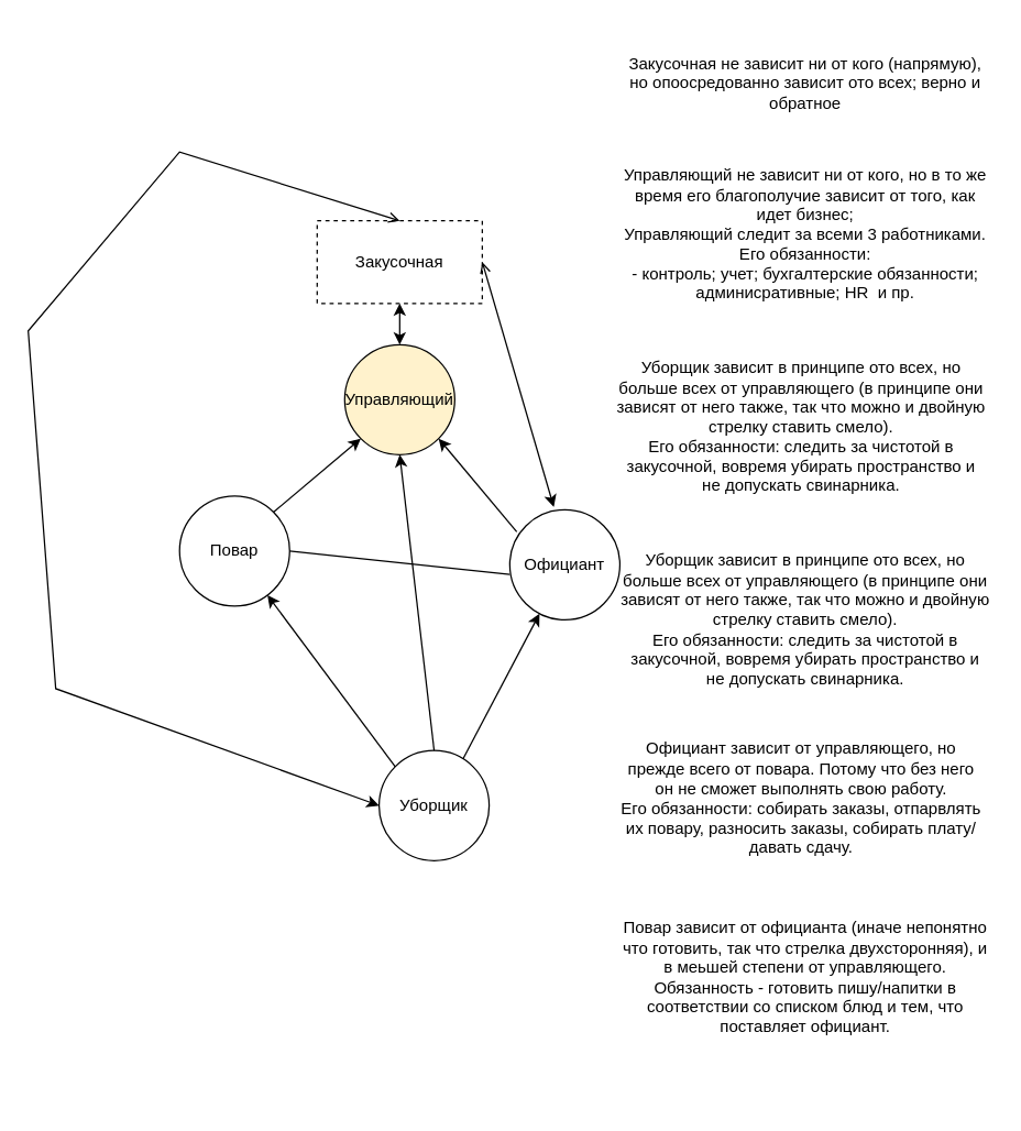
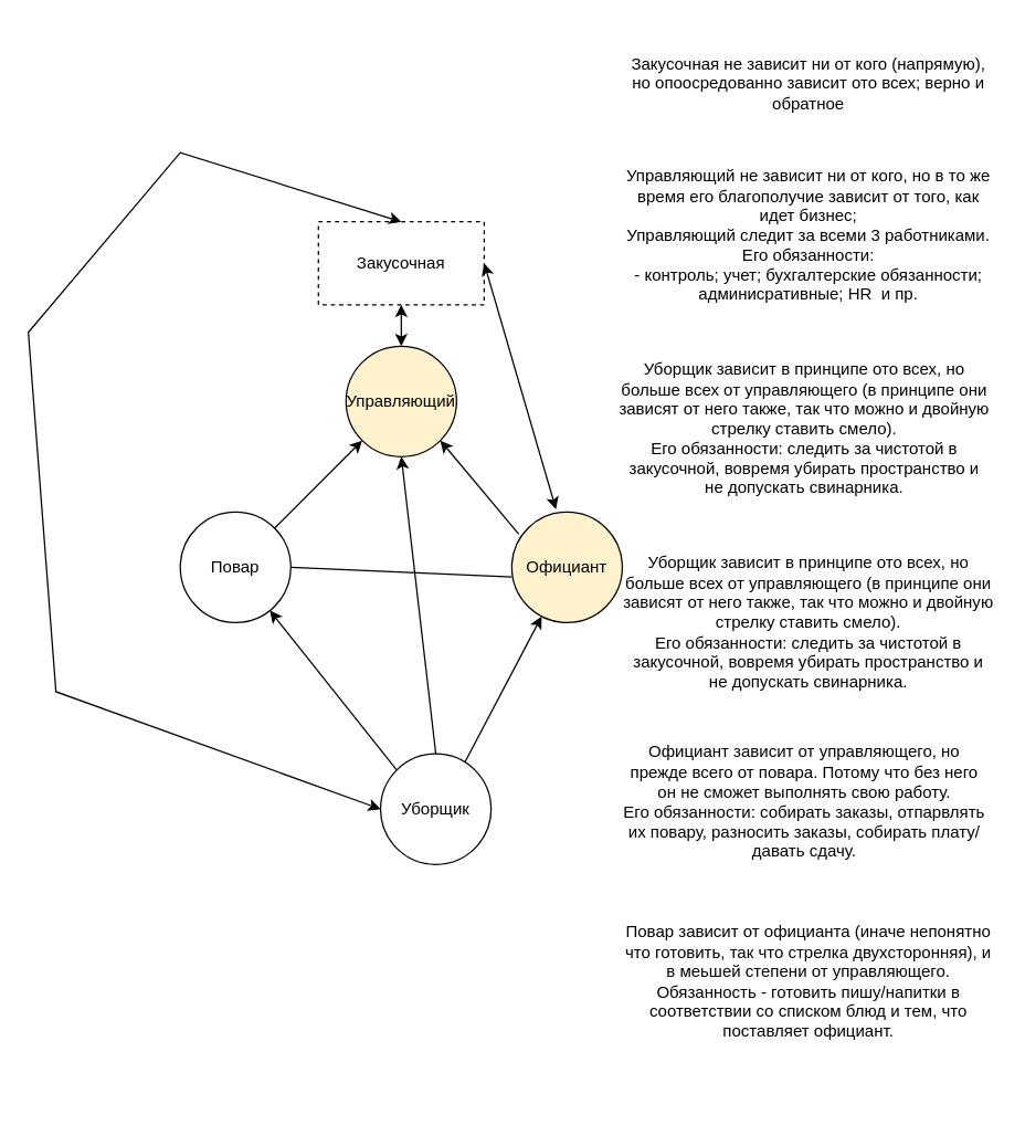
  <mxCell id="0" />
  <mxCell id="1" parent="0" />
  <mxCell id="2" value="Закусочная" style="rounded=0;whiteSpace=wrap;html=1;dashed=1;" parent="1" vertex="1"><mxGeometry x="230" y="160" width="120" height="60" as="geometry" /></mxCell>
- <mxCell id="3" value="Повар" style="ellipse;whiteSpace=wrap;html=1;aspect=fixed;" parent="1" vertex="1"><mxGeometry x="130" y="360" width="80" height="80" as="geometry" /></mxCell>
- <mxCell id="4" value="Официант" style="ellipse;whiteSpace=wrap;html=1;aspect=fixed;" parent="1" vertex="1"><mxGeometry x="370" y="370" width="80" height="80" as="geometry" /></mxCell>
+ <mxCell id="3" value="Повар" style="ellipse;whiteSpace=wrap;html=1;aspect=fixed;" parent="1" vertex="1"><mxGeometry x="130" y="370" width="80" height="80" as="geometry" /></mxCell>
+ <mxCell id="4" value="Официант" style="ellipse;whiteSpace=wrap;html=1;aspect=fixed;fillColor=#fff2cc;" parent="1" vertex="1"><mxGeometry x="370" y="370" width="80" height="80" as="geometry" /></mxCell>
  <mxCell id="5" value="Управляющий" style="ellipse;whiteSpace=wrap;html=1;aspect=fixed;fillColor=#fff2cc;" parent="1" vertex="1"><mxGeometry x="250" y="250" width="80" height="80" as="geometry" /></mxCell>
  <mxCell id="6" value="Уборщик" style="ellipse;whiteSpace=wrap;html=1;aspect=fixed;" parent="1" vertex="1"><mxGeometry x="275" y="545" width="80" height="80" as="geometry" /></mxCell>
  <mxCell id="7" value="" style="endArrow=classic;html=1;rounded=0;exitX=0.763;exitY=0.075;exitDx=0;exitDy=0;exitPerimeter=0;" parent="1" source="6" target="4" edge="1"><mxGeometry width="50" height="50" relative="1" as="geometry"><mxPoint x="280" y="500" as="sourcePoint" /><mxPoint x="330" y="450" as="targetPoint" /></mxGeometry></mxCell>
  <mxCell id="8" value="" style="endArrow=classic;html=1;rounded=0;exitX=0;exitY=0;exitDx=0;exitDy=0;" parent="1" source="6" target="3" edge="1"><mxGeometry width="50" height="50" relative="1" as="geometry"><mxPoint x="280" y="500" as="sourcePoint" /><mxPoint x="330" y="450" as="targetPoint" /></mxGeometry></mxCell>
  <mxCell id="9" value="" style="endArrow=classic;html=1;rounded=0;exitX=0.5;exitY=0;exitDx=0;exitDy=0;entryX=0.5;entryY=1;entryDx=0;entryDy=0;" parent="1" source="6" target="5" edge="1"><mxGeometry width="50" height="50" relative="1" as="geometry"><mxPoint x="290" y="480" as="sourcePoint" /><mxPoint x="330" y="450" as="targetPoint" /></mxGeometry></mxCell>
  <mxCell id="10" value="" style="endArrow=classic;startArrow=classic;html=1;rounded=0;exitX=0.5;exitY=0;exitDx=0;exitDy=0;entryX=0.5;entryY=1;entryDx=0;entryDy=0;" parent="1" source="5" target="2" edge="1"><mxGeometry width="50" height="50" relative="1" as="geometry"><mxPoint x="280" y="430" as="sourcePoint" /><mxPoint x="330" y="380" as="targetPoint" /></mxGeometry></mxCell>
- <mxCell id="11" value="" style="endArrow=open;startArrow=classic;html=1;rounded=0;entryX=1;entryY=0.5;entryDx=0;entryDy=0;exitX=0.4;exitY=-0.025;exitDx=0;exitDy=0;exitPerimeter=0;" parent="1" source="4" target="2" edge="1"><mxGeometry width="50" height="50" relative="1" as="geometry"><mxPoint x="280" y="430" as="sourcePoint" /><mxPoint x="330" y="380" as="targetPoint" /></mxGeometry></mxCell>
- <mxCell id="12" value="" style="endArrow=open;startArrow=classic;html=1;rounded=0;exitX=0;exitY=0.5;exitDx=0;exitDy=0;entryX=0.5;entryY=0;entryDx=0;entryDy=0;" parent="1" source="6" target="2" edge="1"><mxGeometry width="50" height="50" relative="1" as="geometry"><mxPoint x="280" y="430" as="sourcePoint" /><mxPoint x="250" y="130" as="targetPoint" /><Array as="points"><mxPoint x="40" y="500" /><mxPoint x="20" y="240" /><mxPoint x="130" y="110" /></Array></mxGeometry></mxCell>
+ <mxCell id="11" value="" style="endArrow=classic;startArrow=classic;html=1;rounded=0;entryX=1;entryY=0.5;entryDx=0;entryDy=0;exitX=0.4;exitY=-0.025;exitDx=0;exitDy=0;exitPerimeter=0;" parent="1" source="4" target="2" edge="1"><mxGeometry width="50" height="50" relative="1" as="geometry"><mxPoint x="280" y="430" as="sourcePoint" /><mxPoint x="330" y="380" as="targetPoint" /></mxGeometry></mxCell>
+ <mxCell id="12" value="" style="endArrow=classic;startArrow=classic;html=1;rounded=0;exitX=0;exitY=0.5;exitDx=0;exitDy=0;entryX=0.5;entryY=0;entryDx=0;entryDy=0;" parent="1" source="6" target="2" edge="1"><mxGeometry width="50" height="50" relative="1" as="geometry"><mxPoint x="280" y="430" as="sourcePoint" /><mxPoint x="250" y="130" as="targetPoint" /><Array as="points"><mxPoint x="40" y="500" /><mxPoint x="20" y="240" /><mxPoint x="130" y="110" /></Array></mxGeometry></mxCell>
  <mxCell id="13" value="" style="endArrow=classic;html=1;rounded=0;exitX=1;exitY=0;exitDx=0;exitDy=0;entryX=0;entryY=1;entryDx=0;entryDy=0;" parent="1" source="3" target="5" edge="1"><mxGeometry width="50" height="50" relative="1" as="geometry"><mxPoint x="280" y="380" as="sourcePoint" /><mxPoint x="330" y="330" as="targetPoint" /></mxGeometry></mxCell>
  <mxCell id="14" value="" style="endArrow=classic;html=1;rounded=0;exitX=0.063;exitY=0.2;exitDx=0;exitDy=0;exitPerimeter=0;entryX=1;entryY=1;entryDx=0;entryDy=0;" parent="1" source="4" target="5" edge="1"><mxGeometry width="50" height="50" relative="1" as="geometry"><mxPoint x="280" y="380" as="sourcePoint" /><mxPoint x="330" y="330" as="targetPoint" /></mxGeometry></mxCell>
  <mxCell id="15" value="Управляющий не зависит ни от кого, но в то же время его благополучие зависит от того, как идет бизнес;&lt;br&gt;Управляющий следит за всеми 3 работниками. &lt;br&gt;&lt;div&gt;Его обязанности:&lt;/div&gt;&lt;div&gt;- контроль; учет; бухгалтерские обязанности; админисративные; HR&amp;nbsp; и пр.&lt;br&gt;&lt;/div&gt;" style="text;strokeColor=none;align=center;fillColor=none;html=1;verticalAlign=middle;whiteSpace=wrap;rounded=0;" parent="1" vertex="1"><mxGeometry x="450" y="80" width="270" height="180" as="geometry" /></mxCell>
  <mxCell id="16" value="Закусочная не зависит ни от кого (напрямую), но опоосредованно зависит ото всех; верно и обратное" style="text;strokeColor=none;align=center;fillColor=none;html=1;verticalAlign=middle;whiteSpace=wrap;rounded=0;" parent="1" vertex="1"><mxGeometry x="450" y="20" width="270" height="80" as="geometry" /></mxCell>
  <mxCell id="17" value="&lt;div&gt;Уборщик зависит в принципе ото всех, но больше всех от управляющего (в принципе они зависят от него также, так что можно и двойную стрелку ставить смело). &lt;br&gt;&lt;/div&gt;&lt;div&gt;Его обязанности: следить за чистотой в закусочной, вовремя убирать пространство и не допускать свинарника. &lt;br&gt;&lt;/div&gt;" style="text;strokeColor=none;align=center;fillColor=none;html=1;verticalAlign=middle;whiteSpace=wrap;rounded=0;" parent="1" vertex="1"><mxGeometry x="447" y="220" width="270" height="180" as="geometry" /></mxCell>
  <mxCell id="18" value="&lt;div&gt;Уборщик зависит в принципе ото всех, но больше всех от управляющего (в принципе они зависят от него также, так что можно и двойную стрелку ставить смело). &lt;br&gt;&lt;/div&gt;&lt;div&gt;Его обязанности: следить за чистотой в закусочной, вовремя убирать пространство и не допускать свинарника. &lt;br&gt;&lt;/div&gt;" style="text;strokeColor=none;align=center;fillColor=none;html=1;verticalAlign=middle;whiteSpace=wrap;rounded=0;" parent="1" vertex="1"><mxGeometry x="450" y="360" width="270" height="180" as="geometry" /></mxCell>
  <mxCell id="19" value="" style="endArrow=none;html=1;rounded=0;exitX=0;exitY=0.588;exitDx=0;exitDy=0;exitPerimeter=0;entryX=1;entryY=0.5;entryDx=0;entryDy=0;" parent="1" source="4" target="3" edge="1"><mxGeometry width="50" height="50" relative="1" as="geometry"><mxPoint x="280" y="430" as="sourcePoint" /><mxPoint x="330" y="380" as="targetPoint" /></mxGeometry></mxCell>
  <mxCell id="20" value="&lt;div&gt;Официант зависит от управляющего, но прежде всего от повара. Потому что без него он не сможет выполнять свою работу. &lt;br&gt;&lt;/div&gt;&lt;div&gt;Его обязанности: собирать заказы, отпарвлять их повару, разносить заказы, собирать плату/давать сдачу.&lt;br&gt;&lt;/div&gt;" style="text;strokeColor=none;align=center;fillColor=none;html=1;verticalAlign=middle;whiteSpace=wrap;rounded=0;" parent="1" vertex="1"><mxGeometry x="447" y="490" width="270" height="180" as="geometry" /></mxCell>
  <mxCell id="21" value="&lt;div&gt;Повар зависит от официанта (иначе непонятно что готовить, так что стрелка двухсторонняя), и в меьшей степени от управляющего.&lt;/div&gt;&lt;div&gt;Обязанность - готовить пишу/напитки в соответствии со списком блюд и тем, что поставляет официант.&lt;br&gt;&lt;/div&gt;" style="text;strokeColor=none;align=center;fillColor=none;html=1;verticalAlign=middle;whiteSpace=wrap;rounded=0;" parent="1" vertex="1"><mxGeometry x="450" y="620" width="270" height="180" as="geometry" /></mxCell>
